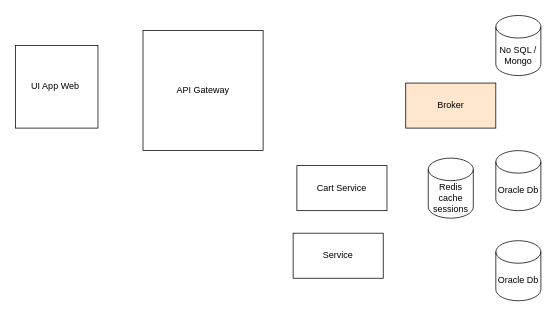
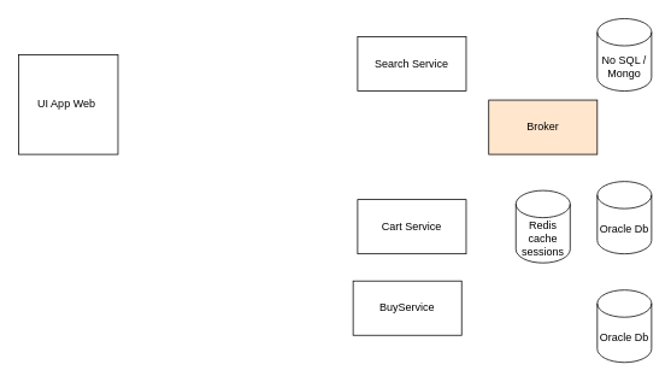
  <mxCell id="0" />
  <mxCell id="1" parent="0" />
  <mxCell id="2" value="No SQL / Mongo" style="shape=cylinder3;whiteSpace=wrap;html=1;boundedLbl=1;backgroundOutline=1;size=15;" parent="1" vertex="1"><mxGeometry x="660" y="20" width="60" height="80" as="geometry" /></mxCell>
  <mxCell id="3" value="UI App Web&amp;nbsp;" style="whiteSpace=wrap;html=1;aspect=fixed;" parent="1" vertex="1"><mxGeometry x="20" y="60" width="110" height="110" as="geometry" /></mxCell>
- <mxCell id="4" value="API Gateway" style="whiteSpace=wrap;html=1;aspect=fixed;" parent="1" vertex="1"><mxGeometry x="190" y="40" width="160" height="160" as="geometry" /></mxCell>
+ <mxCell id="5" value="Search Service" style="rounded=0;whiteSpace=wrap;html=1;" parent="1" vertex="1"><mxGeometry x="395" y="40" width="120" height="60" as="geometry" /></mxCell>
  <mxCell id="6" value="Cart Service" style="rounded=0;whiteSpace=wrap;html=1;" parent="1" vertex="1"><mxGeometry x="395" y="220" width="120" height="60" as="geometry" /></mxCell>
- <mxCell id="7" value="Service" style="rounded=0;whiteSpace=wrap;html=1;" parent="1" vertex="1"><mxGeometry x="390" y="310" width="120" height="60" as="geometry" /></mxCell>
+ <mxCell id="7" value="BuyService" style="rounded=0;whiteSpace=wrap;html=1;" parent="1" vertex="1"><mxGeometry x="390" y="310" width="120" height="60" as="geometry" /></mxCell>
  <mxCell id="8" value="Oracle Db" style="shape=cylinder3;whiteSpace=wrap;html=1;boundedLbl=1;backgroundOutline=1;size=15;" parent="1" vertex="1"><mxGeometry x="660" y="200" width="60" height="80" as="geometry" /></mxCell>
  <mxCell id="9" value="Oracle Db" style="shape=cylinder3;whiteSpace=wrap;html=1;boundedLbl=1;backgroundOutline=1;size=15;" parent="1" vertex="1"><mxGeometry x="660" y="320" width="60" height="80" as="geometry" /></mxCell>
  <mxCell id="10" value="Broker" style="rounded=0;whiteSpace=wrap;html=1;fillColor=#ffe6cc;" parent="1" vertex="1"><mxGeometry x="540" y="110" width="120" height="60" as="geometry" /></mxCell>
  <mxCell id="11" value="Redis cache sessions" style="shape=cylinder3;whiteSpace=wrap;html=1;boundedLbl=1;backgroundOutline=1;size=15;" parent="1" vertex="1"><mxGeometry x="570" y="210" width="60" height="80" as="geometry" /></mxCell>
